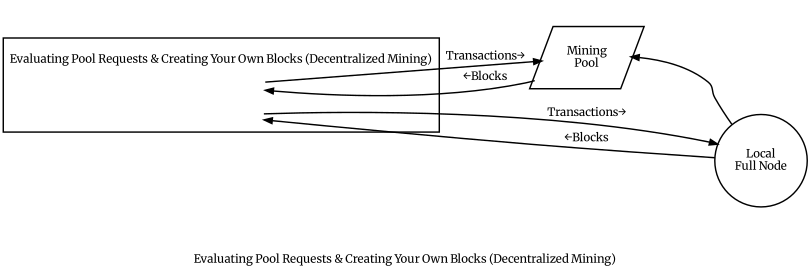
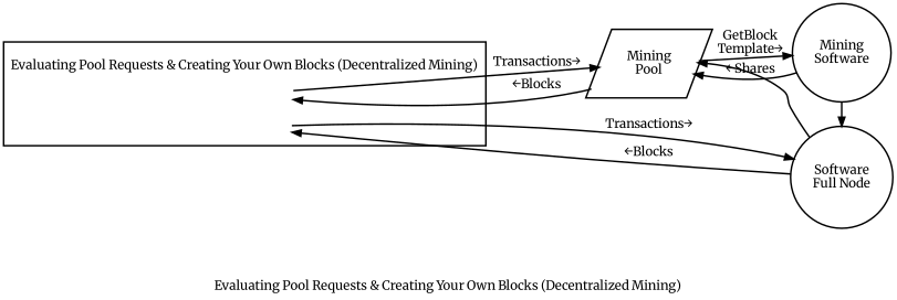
  digraph {
    fontname=Merriweather
    label=" \nEvaluating Pool Requests & Creating Your Own Blocks (Decentralized Mining)"
    nodesep=0.2
    penwidth=1.75
    rankdir=LR
    ranksep=0.1
    node [fontname=Merriweather penwidth=1.75 shape=box]
    edge [fontname=Merriweather penwidth=1.75 constraint=false]
    p2pnetwork0 [height=0 style=invis]
    p2pnetwork1 [height=0 style=invis]
    n3 [label="Mining\nPool" shape=parallelogram]
-   n4 [label="Local\nFull Node" shape=circle]
+   n4 [label="Software\nFull Node" shape=circle]
+   n5 [label="Mining\nSoftware" shape=circle]
    subgraph cluster_1 {
      p2pnetwork0
      p2pnetwork1
    }
    p2pnetwork0 -> n3 [label="Transactions→" constraint=""]
    p2pnetwork1 -> n4 [constraint=1 label="Transactions→" minlen=2]
    n3 -> p2pnetwork0 [label="←Blocks" constraint=""]
+   n3 -> n5 [label="GetBlock\nTemplate→" constraint=""]
    n4 -> p2pnetwork1 [label="←Blocks"]
    n4 -> n3
+   n5 -> n3 [label="←Shares"]
+   n5 -> n4
  }
